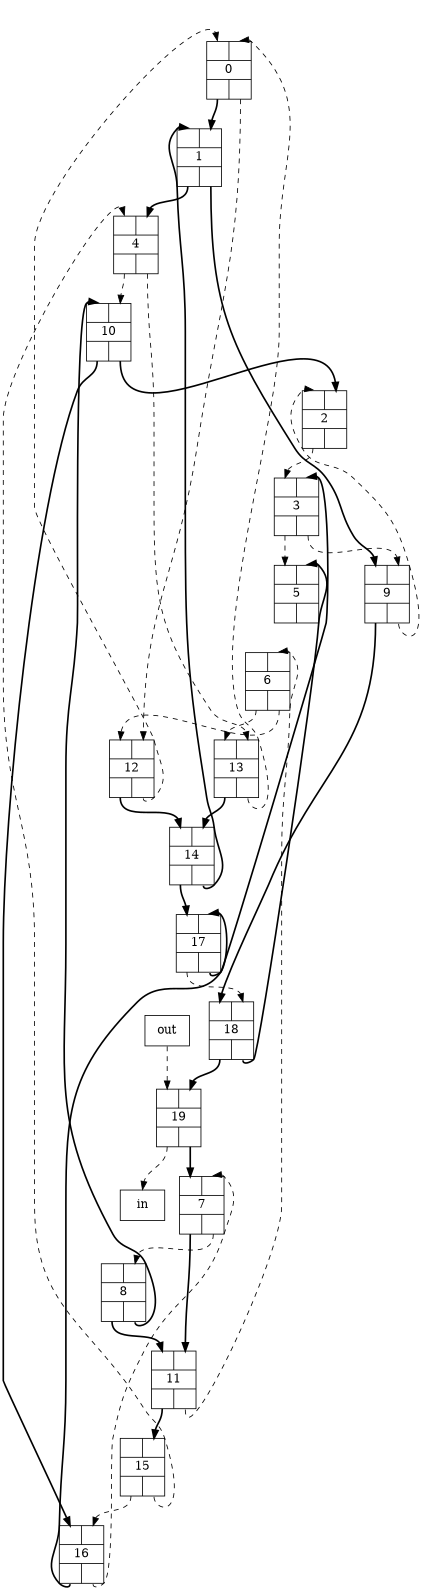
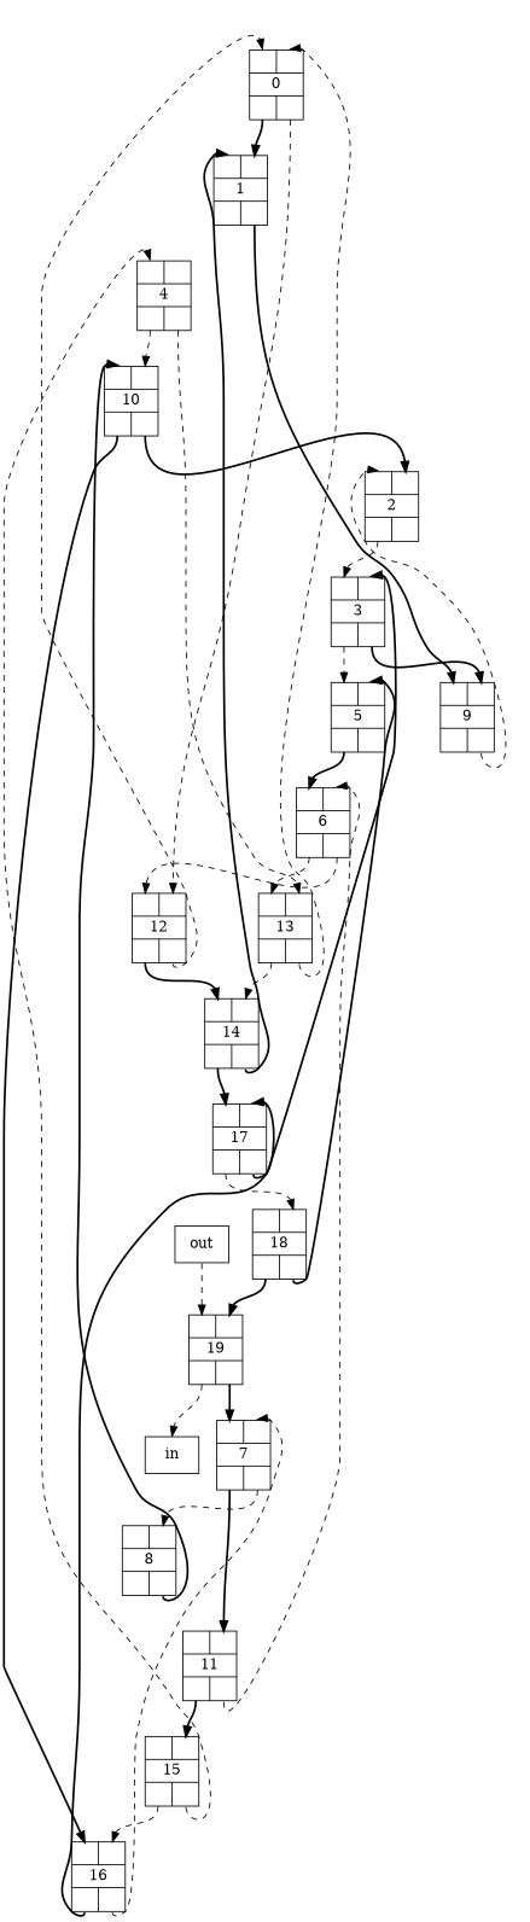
  digraph {
    node [shape=record]
    edge [headport="TR:n" style=dashed tailport="BL:s"]
    n1 [label="{{<TL>|<TR>}|0|{<BL>|<BR>}}"]
    n2 [label="{{<TL>|<TR>}|1|{<BL>|<BR>}}"]
    n3 [label="{{<TL>|<TR>}|2|{<BL>|<BR>}}"]
    n4 [label="{{<TL>|<TR>}|3|{<BL>|<BR>}}"]
    n5 [label="{{<TL>|<TR>}|4|{<BL>|<BR>}}"]
    n6 [label="{{<TL>|<TR>}|5|{<BL>|<BR>}}"]
    n7 [label="{{<TL>|<TR>}|6|{<BL>|<BR>}}"]
    n8 [label="{{<TL>|<TR>}|17|{<BL>|<BR>}}"]
    n9 [label="{{<TL>|<TR>}|7|{<BL>|<BR>}}"]
    n10 [label="{{<TL>|<TR>}|8|{<BL>|<BR>}}"]
    n11 [label="{{<TL>|<TR>}|9|{<BL>|<BR>}}"]
    n12 [label="{{<TL>|<TR>}|10|{<BL>|<BR>}}"]
    n13 [label="{{<TL>|<TR>}|11|{<BL>|<BR>}}"]
    n14 [label="{{<TL>|<TR>}|12|{<BL>|<BR>}}"]
    n15 [label="{{<TL>|<TR>}|13|{<BL>|<BR>}}"]
    n16 [label="{{<TL>|<TR>}|14|{<BL>|<BR>}}"]
    n17 [label="{{<TL>|<TR>}|15|{<BL>|<BR>}}"]
    n18 [label="{{<TL>|<TR>}|16|{<BL>|<BR>}}"]
    n19 [label="{{<TL>|<TR>}|18|{<BL>|<BR>}}"]
    n20 [label="{{<TL>|<TR>}|19|{<BL>|<BR>}}"]
    n21 [label="<in> in"]
    n22 [label="<out> out"]
    subgraph sub_1 {
      n1
    }
    subgraph sub_2 {
      n2
    }
    subgraph sub_3 {
      n3
    }
    subgraph sub_4 {
      n4
    }
    subgraph sub_5 {
      n5
    }
    subgraph sub_6 {
      n6
    }
    subgraph sub_7 {
      n7
    }
    subgraph sub_8 {
      n8
    }
    subgraph sub_9 {
      n9
    }
    subgraph sub_10 {
      n10
    }
    subgraph sub_11 {
      n11
    }
    subgraph sub_12 {
      n12
    }
    subgraph sub_13 {
      n13
    }
    subgraph sub_14 {
      n14
    }
    subgraph sub_15 {
      n15
    }
    subgraph sub_16 {
      n16
    }
    subgraph sub_17 {
      n17
    }
    subgraph sub_18 {
      n18
    }
    subgraph sub_19 {
      n19
    }
    subgraph sub_20 {
      n20
    }
    n1 -> n2 [style=bold]
    n1 -> n14 [tailport="BR:s"]
-   n2 -> n5 [style=bold]
    n2 -> n11 [headport="TL:n" style=bold tailport="BR:s"]
    n3 -> n4 [headport="TL:n"]
    n4 -> n6 [headport="TL:n"]
-   n4 -> n11 [tailport="BR:s"]
+   n4 -> n11 [style=bold tailport="BR:s"]
    n5 -> n12
    n5 -> n15 [tailport="BR:s"]
+   n6 -> n7 [headport="TL:n" style=bold]
    n7 -> n14 [headport="TL:n" tailport="BR:s"]
    n7 -> n15 [headport="TL:n"]
    n8 -> n4 [style=bold tailport="BR:s"]
    n8 -> n19
    n9 -> n10 [tailport="BR:s"]
    n9 -> n13 [style=bold]
    n10 -> n12 [headport="TL:n" style=bold tailport="BR:s"]
-   n10 -> n13 [headport="TL:n" style=bold]
    n11 -> n3 [headport="TL:n" tailport="BR:s"]
-   n11 -> n19 [headport="TL:n" style=bold]
    n12 -> n3 [style=bold tailport="BR:s"]
    n12 -> n18 [headport="TL:n" style=bold]
    n13 -> n7 [tailport="BR:s"]
    n13 -> n17 [style=bold]
    n14 -> n1 [headport="TL:n" tailport="BR:s"]
    n14 -> n16 [headport="TL:n" style=bold]
    n15 -> n1 [tailport="BR:s"]
-   n15 -> n16 [style=bold]
+   n15 -> n16
    n16 -> n2 [headport="TL:n" style=bold tailport="BR:s"]
    n16 -> n8 [headport="TL:n" style=bold]
    n17 -> n5 [headport="TL:n" tailport="BR:s"]
    n17 -> n18
    n18 -> n8 [style=bold]
    n18 -> n9 [tailport="BR:s"]
    n19 -> n6 [style=bold tailport="BR:s"]
    n19 -> n20 [style=bold]
    n20 -> n9 [headport="TL:n" style=bold tailport="BR:s"]
    n20 -> n21 [headport="in:n"]
    n22 -> n20 [headport="TL:n" tailport="out:s"]
  }
